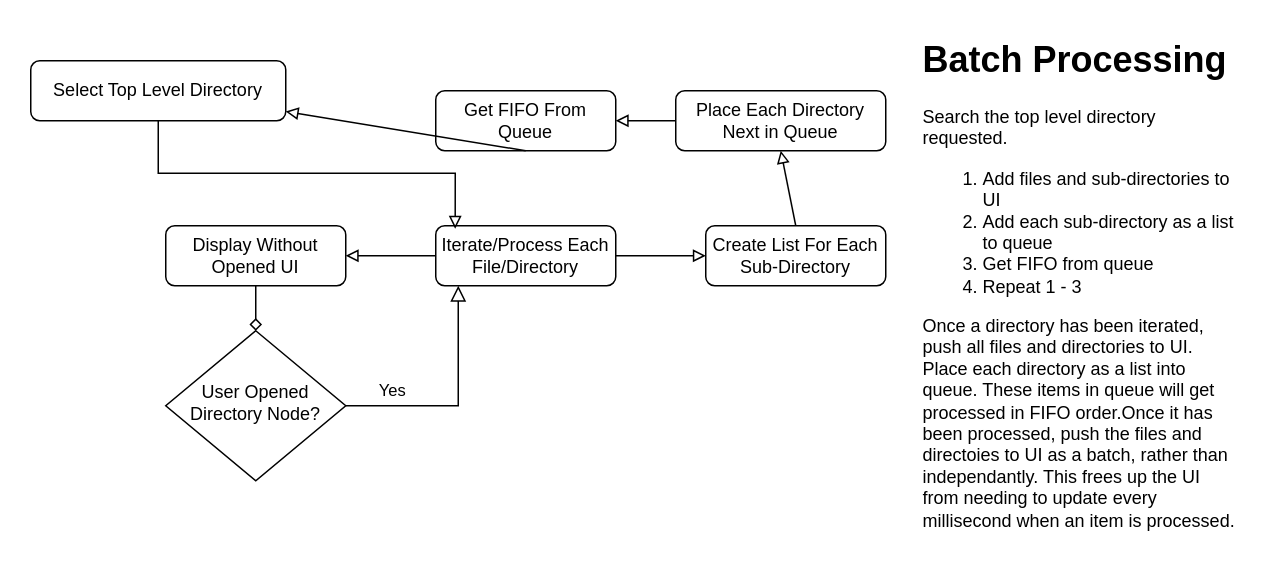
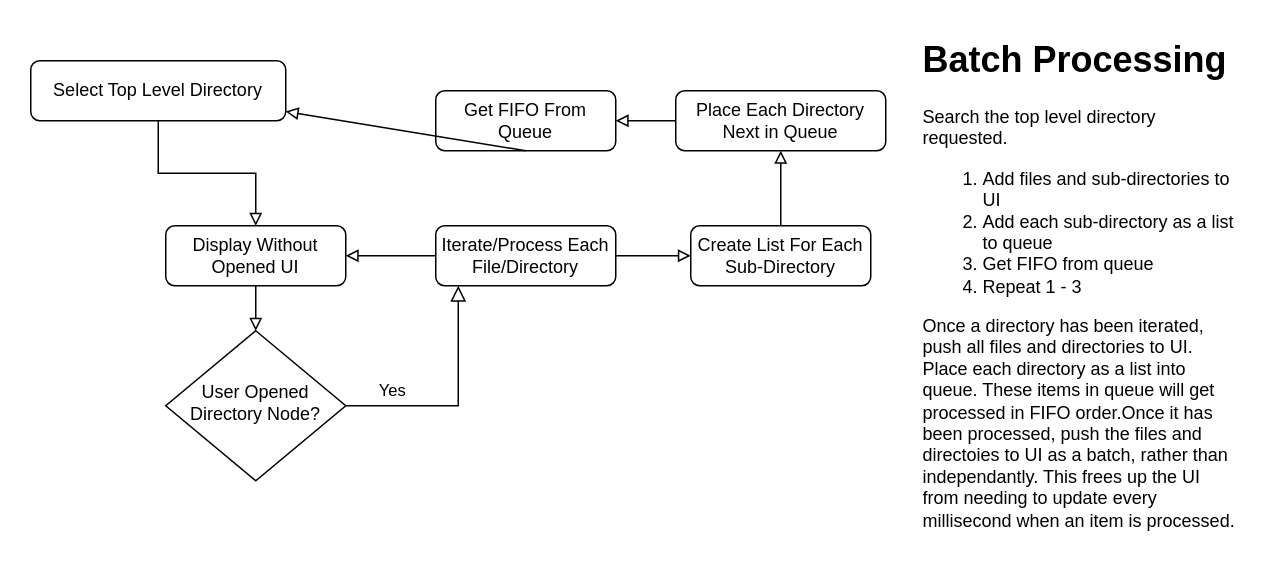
  <mxCell id="0" />
  <mxCell id="1" parent="0" />
  <mxCell id="2" value="Select Top Level Directory" style="rounded=1;whiteSpace=wrap;html=1;fontSize=12;glass=0;strokeWidth=1;shadow=0;" parent="1" vertex="1"><mxGeometry x="20" y="40" width="170" height="40" as="geometry" /></mxCell>
  <mxCell id="3" value="User Opened Directory Node?" style="rhombus;whiteSpace=wrap;html=1;shadow=0;fontFamily=Helvetica;fontSize=12;align=center;strokeWidth=1;spacing=6;spacingTop=-4;" parent="1" vertex="1"><mxGeometry x="110" y="220" width="120" height="100" as="geometry" /></mxCell>
  <mxCell id="4" value="Display Without Opened UI" style="rounded=1;whiteSpace=wrap;html=1;fontSize=12;glass=0;strokeWidth=1;shadow=0;" parent="1" vertex="1"><mxGeometry x="110" y="150" width="120" height="40" as="geometry" /></mxCell>
  <mxCell id="5" value="Yes" style="edgeStyle=orthogonalEdgeStyle;rounded=0;html=1;jettySize=auto;orthogonalLoop=1;fontSize=11;endArrow=block;endFill=0;endSize=8;strokeWidth=1;shadow=0;labelBackgroundColor=none;strokeColor=default;exitX=1;exitY=0.5;exitDx=0;exitDy=0;entryX=0.125;entryY=1;entryDx=0;entryDy=0;entryPerimeter=0;" parent="1" source="3" target="9" edge="1"><mxGeometry x="-0.603" y="10" relative="1" as="geometry"><mxPoint as="offset" /><mxPoint x="390.5" y="350" as="sourcePoint" /><mxPoint x="280" y="270" as="targetPoint" /></mxGeometry></mxCell>
- <mxCell id="6" value="Create List For Each Sub-Directory" style="rounded=1;whiteSpace=wrap;html=1;fontSize=12;glass=0;strokeWidth=1;shadow=0;" parent="1" vertex="1"><mxGeometry x="470" y="150" width="120" height="40" as="geometry" /></mxCell>
+ <mxCell id="6" value="Create List For Each Sub-Directory" style="rounded=1;whiteSpace=wrap;html=1;fontSize=12;glass=0;strokeWidth=1;shadow=0;" parent="1" vertex="1"><mxGeometry x="460" y="150" width="120" height="40" as="geometry" /></mxCell>
  <mxCell id="7" value="Place Each Directory Next in Queue" style="rounded=1;whiteSpace=wrap;html=1;fontSize=12;glass=0;strokeWidth=1;shadow=0;" vertex="1" parent="1"><mxGeometry x="450" y="60" width="140" height="40" as="geometry" /></mxCell>
- <mxCell id="8" value="" style="endArrow=diamond;html=1;rounded=0;endFill=0;exitX=0.5;exitY=1;exitDx=0;exitDy=0;entryX=0.5;entryY=0;entryDx=0;entryDy=0;" edge="1" parent="1" source="4" target="3"><mxGeometry width="50" height="50" relative="1" as="geometry"><mxPoint x="170" y="220" as="sourcePoint" /><mxPoint x="170" y="390" as="targetPoint" /></mxGeometry></mxCell>
+ <mxCell id="8" value="" style="endArrow=block;html=1;rounded=0;endFill=0;exitX=0.5;exitY=1;exitDx=0;exitDy=0;entryX=0.5;entryY=0;entryDx=0;entryDy=0;" edge="1" parent="1" source="4" target="3"><mxGeometry width="50" height="50" relative="1" as="geometry"><mxPoint x="170" y="220" as="sourcePoint" /><mxPoint x="170" y="390" as="targetPoint" /></mxGeometry></mxCell>
  <mxCell id="9" value="Iterate/Process Each File/Directory" style="rounded=1;whiteSpace=wrap;html=1;fontSize=12;glass=0;strokeWidth=1;shadow=0;" vertex="1" parent="1"><mxGeometry x="290" y="150" width="120" height="40" as="geometry" /></mxCell>
  <mxCell id="10" value="Get FIFO From Queue" style="rounded=1;whiteSpace=wrap;html=1;fontSize=12;glass=0;strokeWidth=1;shadow=0;" vertex="1" parent="1"><mxGeometry x="290" y="60" width="120" height="40" as="geometry" /></mxCell>
  <mxCell id="11" value="" style="endArrow=block;html=1;rounded=0;endFill=0;exitX=1;exitY=0.5;exitDx=0;exitDy=0;entryX=0;entryY=0.5;entryDx=0;entryDy=0;" edge="1" parent="1" source="9" target="6"><mxGeometry width="50" height="50" relative="1" as="geometry"><mxPoint x="310" y="270" as="sourcePoint" /><mxPoint x="470" y="220" as="targetPoint" /><Array as="points"><mxPoint x="430" y="170" /></Array></mxGeometry></mxCell>
  <mxCell id="12" value="&lt;h1&gt;Batch Processing&lt;/h1&gt;&lt;p&gt;Search the top level directory requested.&lt;/p&gt;&lt;p&gt;&lt;/p&gt;&lt;ol&gt;&lt;li&gt;Add files and sub-directories to UI&lt;br&gt;&lt;/li&gt;&lt;li&gt;Add each sub-directory as a list to queue&lt;br&gt;&lt;/li&gt;&lt;li&gt;Get FIFO from queue&lt;br&gt;&lt;/li&gt;&lt;li&gt;Repeat 1 - 3&lt;/li&gt;&lt;/ol&gt;&lt;p&gt;&lt;/p&gt;&lt;p&gt;Once a directory has been iterated, push all files and directories to UI. Place each directory as a list into queue. These items in queue will get processed in FIFO order.Once it has been processed, push the files and directoies to UI as a batch, rather than independantly. This frees up the UI from needing to update every millisecond when an item is processed.&amp;nbsp;&lt;/p&gt;" style="text;html=1;strokeColor=none;fillColor=none;spacing=5;spacingTop=-20;whiteSpace=wrap;overflow=hidden;rounded=0;" vertex="1" parent="1"><mxGeometry x="610" y="20" width="220" height="340" as="geometry" /></mxCell>
  <mxCell id="13" value="" style="endArrow=block;html=1;rounded=0;endFill=0;exitX=0;exitY=0.5;exitDx=0;exitDy=0;" edge="1" parent="1" source="9" target="4"><mxGeometry width="50" height="50" relative="1" as="geometry"><mxPoint x="280" y="169.5" as="sourcePoint" /><mxPoint x="240" y="169.5" as="targetPoint" /></mxGeometry></mxCell>
- <mxCell id="14" value="" style="endArrow=block;html=1;rounded=0;endFill=0;exitX=0.5;exitY=1;exitDx=0;exitDy=0;entryX=0.108;entryY=0.05;entryDx=0;entryDy=0;entryPerimeter=0;edgeStyle=orthogonalEdgeStyle;" edge="1" parent="1" source="2" target="9"><mxGeometry width="50" height="50" relative="1" as="geometry"><mxPoint x="100" y="100" as="sourcePoint" /><mxPoint x="300" y="140" as="targetPoint" /></mxGeometry></mxCell>
+ <mxCell id="14" value="" style="endArrow=block;html=1;rounded=0;endFill=0;exitX=0.5;exitY=1;exitDx=0;exitDy=0;edgeStyle=orthogonalEdgeStyle;" edge="1" parent="1" source="2" target="4"><mxGeometry width="50" height="50" relative="1" as="geometry"><mxPoint x="100" y="100" as="sourcePoint" /><mxPoint x="300" y="140" as="targetPoint" /></mxGeometry></mxCell>
  <mxCell id="15" value="" style="endArrow=block;html=1;rounded=0;entryX=0.5;entryY=1;entryDx=0;entryDy=0;exitX=0.5;exitY=0;exitDx=0;exitDy=0;endFill=0;" edge="1" parent="1" source="6" target="7"><mxGeometry width="50" height="50" relative="1" as="geometry"><mxPoint x="519.5" y="150" as="sourcePoint" /><mxPoint x="519.5" y="110" as="targetPoint" /></mxGeometry></mxCell>
  <mxCell id="16" value="" style="endArrow=block;html=1;rounded=0;exitX=0.5;exitY=1;exitDx=0;exitDy=0;endFill=0;" edge="1" parent="1" source="10" target="2"><mxGeometry width="50" height="50" relative="1" as="geometry"><mxPoint x="349.5" y="110" as="sourcePoint" /><mxPoint x="350" y="130" as="targetPoint" /></mxGeometry></mxCell>
  <mxCell id="17" value="" style="endArrow=block;html=1;rounded=0;entryX=1;entryY=0.5;entryDx=0;entryDy=0;exitX=0;exitY=0.5;exitDx=0;exitDy=0;endFill=0;" edge="1" parent="1" source="7" target="10"><mxGeometry width="50" height="50" relative="1" as="geometry"><mxPoint x="440" y="80" as="sourcePoint" /><mxPoint x="420" y="80" as="targetPoint" /></mxGeometry></mxCell>
